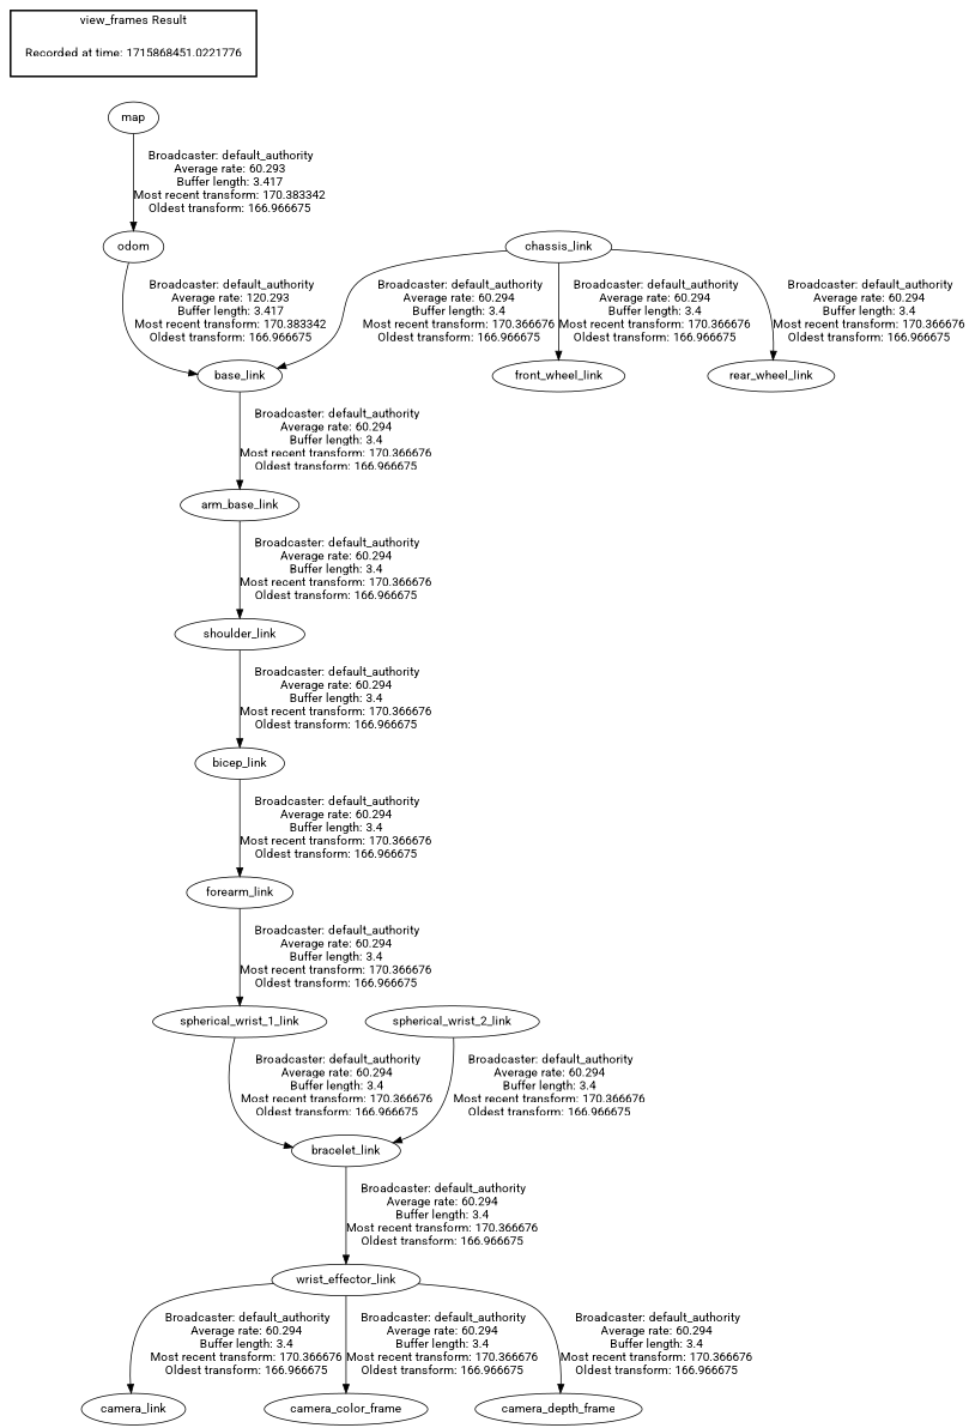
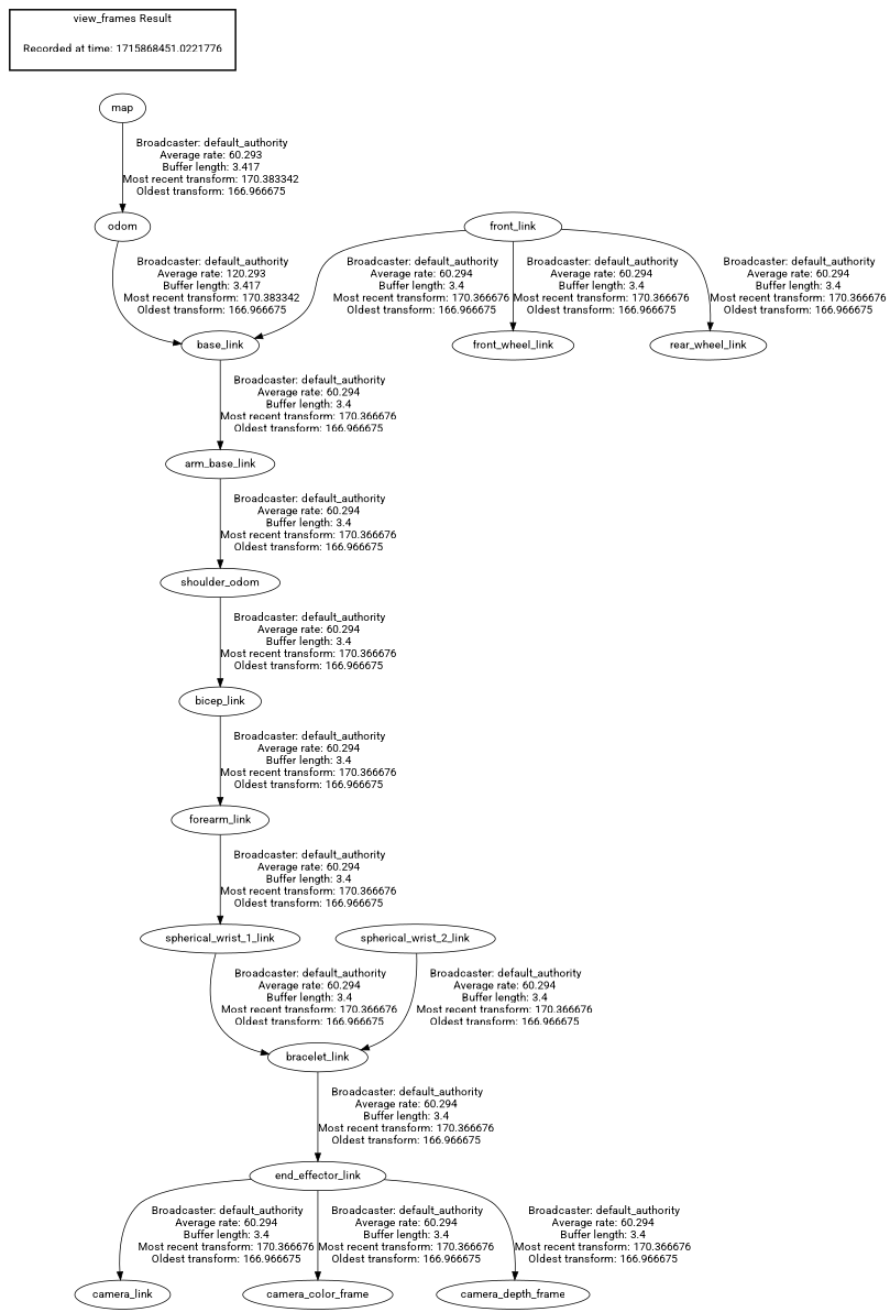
  digraph {
    fontname=Roboto
    node [fontname=Roboto]
    edge [fontname=Roboto]
    n1 [label="Recorded at time: 1715868451.0221776" shape=plaintext]
    map
    odom
    base_link
    arm_base_link
-   chassis_link
+   chassis_link [label=front_link]
    front_wheel_link
    rear_wheel_link
-   shoulder_link
+   shoulder_link [label=shoulder_odom]
    bicep_link
    forearm_link
    spherical_wrist_1_link
    bracelet_link
    spherical_wrist_2_link
-   end_effector_link [label=wrist_effector_link]
+   end_effector_link
    camera_link
    camera_color_frame
    camera_depth_frame
    subgraph cluster_1 {
      color=black
      label="view_frames Result"
      style=bold
      n1
    }
    n1 -> map [style=invis]
    map -> odom [label=" Broadcaster: default_authority\nAverage rate: 60.293\nBuffer length: 3.417\nMost recent transform: 170.383342\nOldest transform: 166.966675\n"]
    odom -> base_link [label=" Broadcaster: default_authority\nAverage rate: 120.293\nBuffer length: 3.417\nMost recent transform: 170.383342\nOldest transform: 166.966675\n"]
    base_link -> arm_base_link [label=" Broadcaster: default_authority\nAverage rate: 60.294\nBuffer length: 3.4\nMost recent transform: 170.366676\nOldest transform: 166.966675\n"]
    arm_base_link -> shoulder_link [label=" Broadcaster: default_authority\nAverage rate: 60.294\nBuffer length: 3.4\nMost recent transform: 170.366676\nOldest transform: 166.966675\n"]
    chassis_link -> base_link [label=" Broadcaster: default_authority\nAverage rate: 60.294\nBuffer length: 3.4\nMost recent transform: 170.366676\nOldest transform: 166.966675\n"]
    chassis_link -> front_wheel_link [label=" Broadcaster: default_authority\nAverage rate: 60.294\nBuffer length: 3.4\nMost recent transform: 170.366676\nOldest transform: 166.966675\n"]
    chassis_link -> rear_wheel_link [label=" Broadcaster: default_authority\nAverage rate: 60.294\nBuffer length: 3.4\nMost recent transform: 170.366676\nOldest transform: 166.966675\n"]
    shoulder_link -> bicep_link [label=" Broadcaster: default_authority\nAverage rate: 60.294\nBuffer length: 3.4\nMost recent transform: 170.366676\nOldest transform: 166.966675\n"]
    bicep_link -> forearm_link [label=" Broadcaster: default_authority\nAverage rate: 60.294\nBuffer length: 3.4\nMost recent transform: 170.366676\nOldest transform: 166.966675\n"]
    forearm_link -> spherical_wrist_1_link [label=" Broadcaster: default_authority\nAverage rate: 60.294\nBuffer length: 3.4\nMost recent transform: 170.366676\nOldest transform: 166.966675\n"]
    spherical_wrist_1_link -> bracelet_link [label=" Broadcaster: default_authority\nAverage rate: 60.294\nBuffer length: 3.4\nMost recent transform: 170.366676\nOldest transform: 166.966675\n"]
    bracelet_link -> end_effector_link [label=" Broadcaster: default_authority\nAverage rate: 60.294\nBuffer length: 3.4\nMost recent transform: 170.366676\nOldest transform: 166.966675\n"]
    spherical_wrist_2_link -> bracelet_link [label=" Broadcaster: default_authority\nAverage rate: 60.294\nBuffer length: 3.4\nMost recent transform: 170.366676\nOldest transform: 166.966675\n"]
    end_effector_link -> camera_link [label=" Broadcaster: default_authority\nAverage rate: 60.294\nBuffer length: 3.4\nMost recent transform: 170.366676\nOldest transform: 166.966675\n"]
    end_effector_link -> camera_color_frame [label=" Broadcaster: default_authority\nAverage rate: 60.294\nBuffer length: 3.4\nMost recent transform: 170.366676\nOldest transform: 166.966675\n"]
    end_effector_link -> camera_depth_frame [label=" Broadcaster: default_authority\nAverage rate: 60.294\nBuffer length: 3.4\nMost recent transform: 170.366676\nOldest transform: 166.966675\n"]
  }
